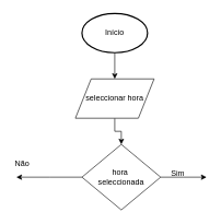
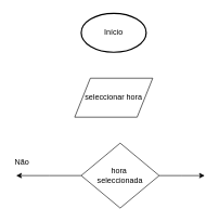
  <mxCell id="0" />
  <mxCell id="1" parent="0" />
- <mxCell id="2" style="edgeStyle=orthogonalEdgeStyle;rounded=0;orthogonalLoop=1;jettySize=auto;html=1;exitX=0.5;exitY=1;exitDx=0;exitDy=0;exitPerimeter=0;" edge="1" parent="1" source="3" target="5"><mxGeometry relative="1" as="geometry" /></mxCell>
  <mxCell id="3" value="Início" style="strokeWidth=2;html=1;shape=mxgraph.flowchart.start_1;whiteSpace=wrap;" vertex="1" parent="1"><mxGeometry x="124" y="20" width="100" height="60" as="geometry" /></mxCell>
- <mxCell id="4" style="edgeStyle=orthogonalEdgeStyle;rounded=0;orthogonalLoop=1;jettySize=auto;html=1;exitX=0.5;exitY=1;exitDx=0;exitDy=0;" edge="1" parent="1" source="5" target="8"><mxGeometry relative="1" as="geometry" /></mxCell>
  <mxCell id="5" value="seleccionar hora" style="shape=parallelogram;perimeter=parallelogramPerimeter;whiteSpace=wrap;html=1;" vertex="1" parent="1"><mxGeometry x="114" y="120" width="120" height="60" as="geometry" /></mxCell>
  <mxCell id="6" style="edgeStyle=orthogonalEdgeStyle;rounded=0;orthogonalLoop=1;jettySize=auto;html=1;" edge="1" parent="1" source="8"><mxGeometry relative="1" as="geometry"><mxPoint x="24" y="270" as="targetPoint" /></mxGeometry></mxCell>
  <mxCell id="7" style="edgeStyle=orthogonalEdgeStyle;rounded=0;orthogonalLoop=1;jettySize=auto;html=1;" edge="1" parent="1" source="8"><mxGeometry relative="1" as="geometry"><mxPoint x="314" y="270" as="targetPoint" /></mxGeometry></mxCell>
  <mxCell id="8" value="hora&amp;nbsp;&lt;br&gt;seleccionada" style="rhombus;whiteSpace=wrap;html=1;" vertex="1" parent="1"><mxGeometry x="124" y="220" width="120" height="100" as="geometry" /></mxCell>
  <mxCell id="9" value="Não" style="text;html=1;resizable=0;points=[];autosize=1;align=left;verticalAlign=top;spacingTop=-4;" vertex="1" parent="1"><mxGeometry x="20" y="240" width="40" height="20" as="geometry" /></mxCell>
- <mxCell id="10" value="Sim" style="text;html=1;resizable=0;points=[];autosize=1;align=left;verticalAlign=top;spacingTop=-4;" vertex="1" parent="1"><mxGeometry x="258" y="255" width="40" height="20" as="geometry" /></mxCell>
